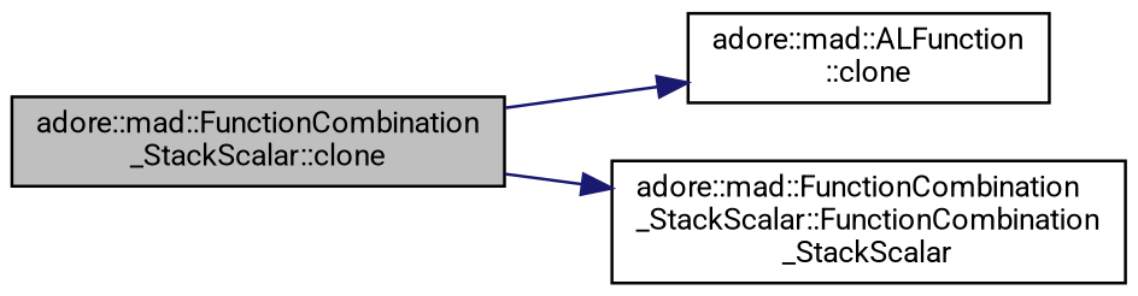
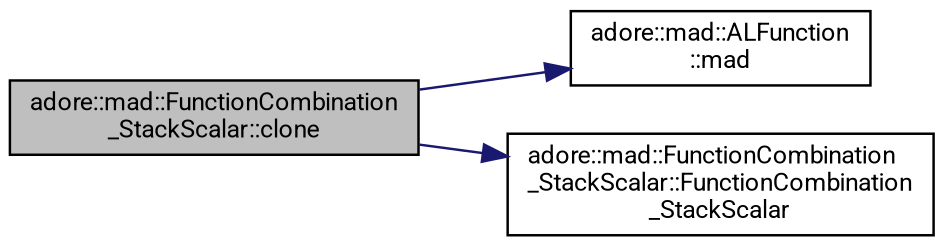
  digraph {
    rankdir=LR
    fontname=Roboto
    node [color=black fillcolor=white fontname=Roboto fontsize=10 shape=record style=filled]
    edge [color=midnightblue fontname=Roboto fontsize=10 labelfontname=Helvetica labelfontsize=10 style=solid]
    n1 [fillcolor=grey75 fontcolor=black height=0.2 label="adore::mad::FunctionCombination\l_StackScalar::clone" width=0.4]
-   n2 [height=0.2 label="adore::mad::ALFunction\l::clone" width=0.4]
+   n2 [height=0.2 label="adore::mad::ALFunction\l::mad" width=0.4]
    n3 [height=0.2 label="adore::mad::FunctionCombination\l_StackScalar::FunctionCombination\l_StackScalar" width=0.4]
    n1 -> n2
    n1 -> n3
  }
